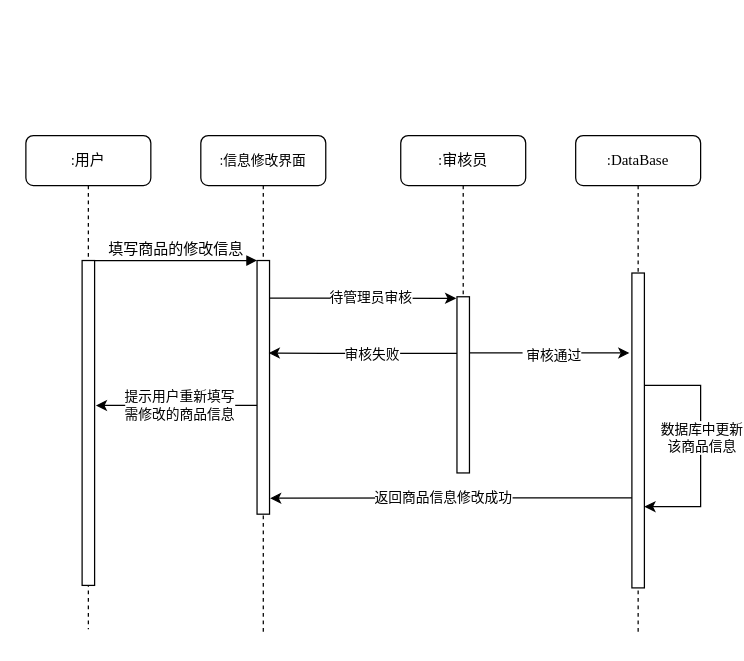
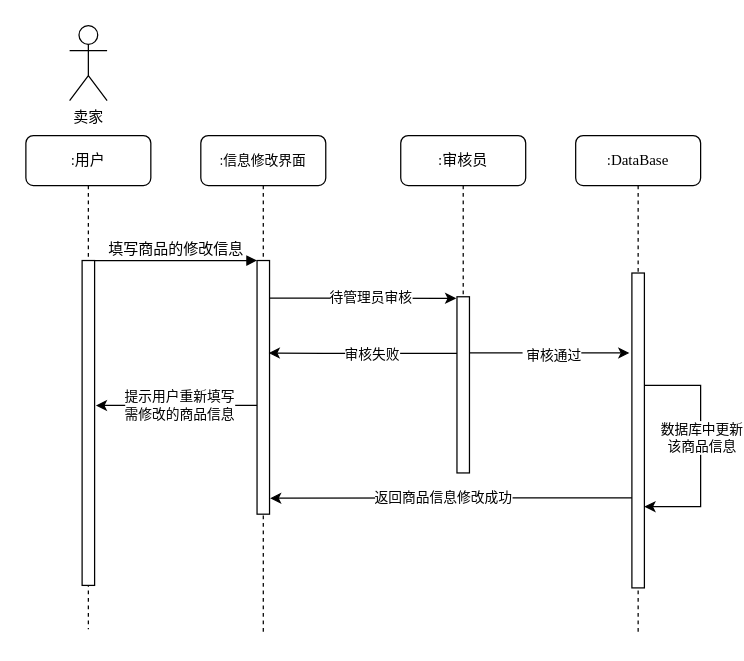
  <mxCell id="0" />
  <mxCell id="1" parent="0" />
  <mxCell id="2" value="&lt;font style=&quot;font-size: 11px ; line-height: 1.2&quot;&gt;:信息修改界面&lt;/font&gt;" style="shape=umlLifeline;perimeter=lifelinePerimeter;whiteSpace=wrap;html=1;container=1;collapsible=0;recursiveResize=0;outlineConnect=0;rounded=1;shadow=0;comic=0;labelBackgroundColor=none;strokeWidth=1;fontFamily=Verdana;fontSize=12;align=center;" vertex="1" parent="1"><mxGeometry x="160" y="108" width="100" height="399" as="geometry" /></mxCell>
  <mxCell id="3" value="" style="html=1;points=[];perimeter=orthogonalPerimeter;rounded=0;shadow=0;comic=0;labelBackgroundColor=none;strokeWidth=1;fontFamily=Verdana;fontSize=12;align=center;" vertex="1" parent="2"><mxGeometry x="45" y="100" width="10" height="203" as="geometry" /></mxCell>
  <mxCell id="4" value=":审核员" style="shape=umlLifeline;perimeter=lifelinePerimeter;whiteSpace=wrap;html=1;container=1;collapsible=0;recursiveResize=0;outlineConnect=0;rounded=1;shadow=0;comic=0;labelBackgroundColor=none;strokeWidth=1;fontFamily=Verdana;fontSize=12;align=center;" vertex="1" parent="1"><mxGeometry x="320" y="108" width="100" height="270" as="geometry" /></mxCell>
  <mxCell id="5" value="" style="html=1;points=[];perimeter=orthogonalPerimeter;rounded=0;shadow=0;comic=0;labelBackgroundColor=none;strokeWidth=1;fontFamily=Verdana;fontSize=12;align=center;" vertex="1" parent="4"><mxGeometry x="45" y="129" width="10" height="141" as="geometry" /></mxCell>
  <mxCell id="6" value=":DataBase" style="shape=umlLifeline;perimeter=lifelinePerimeter;whiteSpace=wrap;html=1;container=1;collapsible=0;recursiveResize=0;outlineConnect=0;rounded=1;shadow=0;comic=0;labelBackgroundColor=none;strokeWidth=1;fontFamily=Verdana;fontSize=12;align=center;" vertex="1" parent="1"><mxGeometry x="460" y="108" width="100" height="398" as="geometry" /></mxCell>
  <mxCell id="7" value="" style="html=1;points=[];perimeter=orthogonalPerimeter;rounded=0;shadow=0;comic=0;labelBackgroundColor=none;strokeWidth=1;fontFamily=Verdana;fontSize=12;align=center;" vertex="1" parent="6"><mxGeometry x="45" y="110" width="10" height="252" as="geometry" /></mxCell>
  <mxCell id="8" style="edgeStyle=orthogonalEdgeStyle;rounded=0;orthogonalLoop=1;jettySize=auto;html=1;" edge="1" parent="6" source="7"><mxGeometry relative="1" as="geometry"><mxPoint x="55" y="297" as="targetPoint" /><Array as="points"><mxPoint x="100" y="200" /><mxPoint x="100" y="297" /><mxPoint x="55" y="297" /></Array></mxGeometry></mxCell>
  <mxCell id="9" value="数据库中更新&lt;br&gt;该商品信息" style="edgeLabel;html=1;align=center;verticalAlign=middle;resizable=0;points=[];" vertex="1" connectable="0" parent="8"><mxGeometry x="-0.204" y="3" relative="1" as="geometry"><mxPoint x="-3" y="12" as="offset" /></mxGeometry></mxCell>
  <mxCell id="10" value=":用户" style="shape=umlLifeline;perimeter=lifelinePerimeter;whiteSpace=wrap;html=1;container=1;collapsible=0;recursiveResize=0;outlineConnect=0;rounded=1;shadow=0;comic=0;labelBackgroundColor=none;strokeWidth=1;fontFamily=Verdana;fontSize=12;align=center;" vertex="1" parent="1"><mxGeometry x="20" y="108" width="100" height="395" as="geometry" /></mxCell>
  <mxCell id="11" value="" style="html=1;points=[];perimeter=orthogonalPerimeter;rounded=0;shadow=0;comic=0;labelBackgroundColor=none;strokeWidth=1;fontFamily=Verdana;fontSize=12;align=center;" vertex="1" parent="10"><mxGeometry x="45" y="100" width="10" height="260" as="geometry" /></mxCell>
  <mxCell id="12" value="填写商品的修改信息" style="html=1;verticalAlign=bottom;endArrow=block;entryX=0;entryY=0;labelBackgroundColor=none;fontFamily=Verdana;fontSize=12;edgeStyle=elbowEdgeStyle;elbow=vertical;" edge="1" parent="1" source="11" target="3"><mxGeometry relative="1" as="geometry"><mxPoint x="140" y="218" as="sourcePoint" /></mxGeometry></mxCell>
+ <mxCell id="13" value="卖家" style="shape=umlActor;verticalLabelPosition=bottom;verticalAlign=top;html=1;outlineConnect=0;" vertex="1" parent="1"><mxGeometry x="55" y="20" width="30" height="60" as="geometry" /></mxCell>
  <mxCell id="14" style="edgeStyle=orthogonalEdgeStyle;rounded=0;orthogonalLoop=1;jettySize=auto;html=1;entryX=-0.059;entryY=0.009;entryDx=0;entryDy=0;entryPerimeter=0;" edge="1" parent="1" source="3" target="5"><mxGeometry relative="1" as="geometry"><Array as="points"><mxPoint x="248" y="238" /><mxPoint x="248" y="238" /></Array></mxGeometry></mxCell>
  <mxCell id="15" value="待管理员审核" style="edgeLabel;html=1;align=center;verticalAlign=middle;resizable=0;points=[];" vertex="1" connectable="0" parent="14"><mxGeometry x="0.077" y="1" relative="1" as="geometry"><mxPoint as="offset" /></mxGeometry></mxCell>
  <mxCell id="16" style="edgeStyle=orthogonalEdgeStyle;rounded=0;orthogonalLoop=1;jettySize=auto;html=1;" edge="1" parent="1" source="5"><mxGeometry relative="1" as="geometry"><mxPoint x="503" y="282" as="targetPoint" /><Array as="points"><mxPoint x="406" y="282" /><mxPoint x="406" y="282" /></Array></mxGeometry></mxCell>
  <mxCell id="17" value="&amp;nbsp;审核通过" style="edgeLabel;html=1;align=center;verticalAlign=middle;resizable=0;points=[];" vertex="1" connectable="0" parent="16"><mxGeometry x="-0.254" y="-1" relative="1" as="geometry"><mxPoint x="17" as="offset" /></mxGeometry></mxCell>
  <mxCell id="18" style="edgeStyle=orthogonalEdgeStyle;rounded=0;orthogonalLoop=1;jettySize=auto;html=1;entryX=0.934;entryY=0.342;entryDx=0;entryDy=0;entryPerimeter=0;" edge="1" parent="1"><mxGeometry relative="1" as="geometry"><mxPoint x="365" y="282.347" as="sourcePoint" /><mxPoint x="214.34" y="282.01" as="targetPoint" /><Array as="points"><mxPoint x="258" y="282" /><mxPoint x="258" y="282" /></Array></mxGeometry></mxCell>
  <mxCell id="19" value="审核失败" style="edgeLabel;html=1;align=center;verticalAlign=middle;resizable=0;points=[];" vertex="1" connectable="0" parent="18"><mxGeometry x="-0.177" y="2" relative="1" as="geometry"><mxPoint x="-6" y="-2" as="offset" /></mxGeometry></mxCell>
  <mxCell id="20" style="edgeStyle=orthogonalEdgeStyle;rounded=0;orthogonalLoop=1;jettySize=auto;html=1;" edge="1" parent="1" source="3"><mxGeometry relative="1" as="geometry"><mxPoint x="76" y="324" as="targetPoint" /><Array as="points"><mxPoint x="168" y="324" /><mxPoint x="168" y="324" /></Array></mxGeometry></mxCell>
  <mxCell id="21" value="提示用户重新填写&lt;br&gt;需修改的商品信息" style="edgeLabel;html=1;align=center;verticalAlign=middle;resizable=0;points=[];" vertex="1" connectable="0" parent="20"><mxGeometry x="0.127" y="1" relative="1" as="geometry"><mxPoint x="10" y="-2" as="offset" /></mxGeometry></mxCell>
  <mxCell id="22" style="edgeStyle=orthogonalEdgeStyle;rounded=0;orthogonalLoop=1;jettySize=auto;html=1;entryX=1.045;entryY=0.937;entryDx=0;entryDy=0;entryPerimeter=0;" edge="1" parent="1" source="7" target="3"><mxGeometry relative="1" as="geometry"><Array as="points"><mxPoint x="436" y="398" /><mxPoint x="436" y="398" /></Array></mxGeometry></mxCell>
  <mxCell id="23" value="返回商品信息修改成功" style="edgeLabel;html=1;align=center;verticalAlign=middle;resizable=0;points=[];" vertex="1" connectable="0" parent="22"><mxGeometry x="0.16" y="2" relative="1" as="geometry"><mxPoint x="16" y="-3" as="offset" /></mxGeometry></mxCell>
